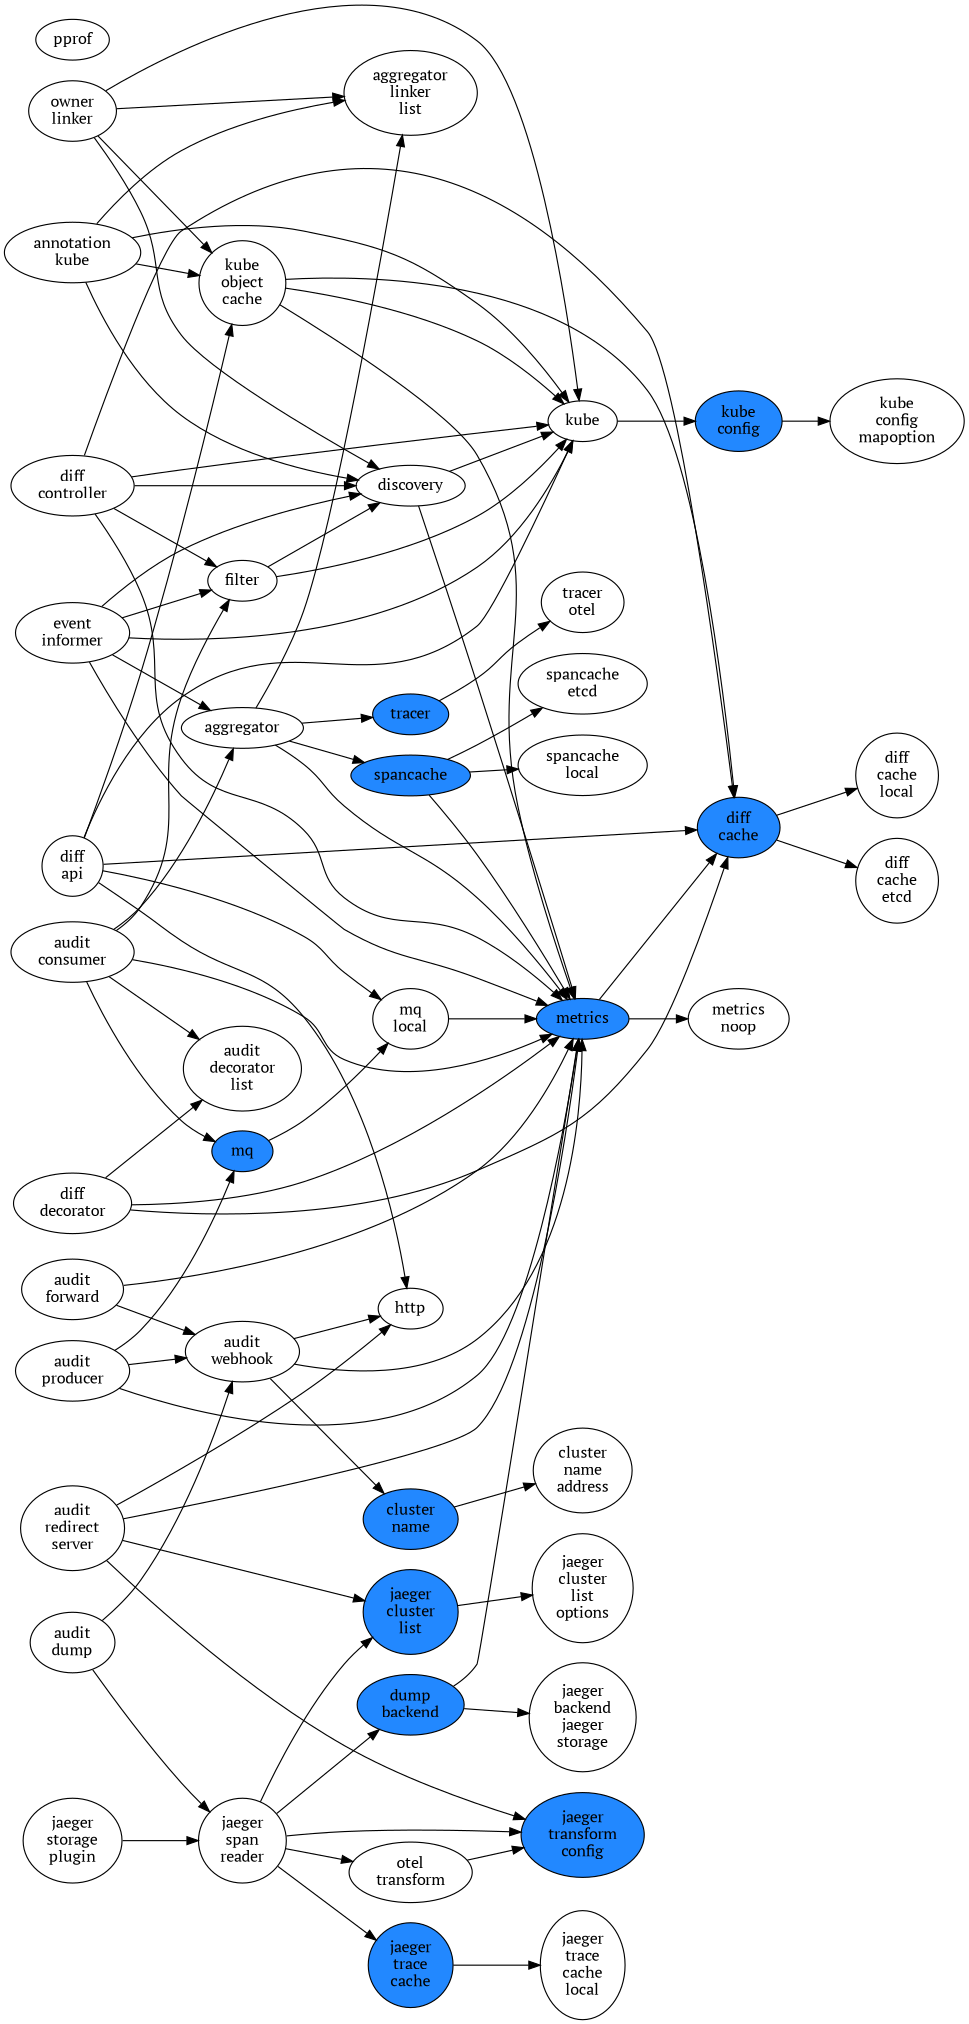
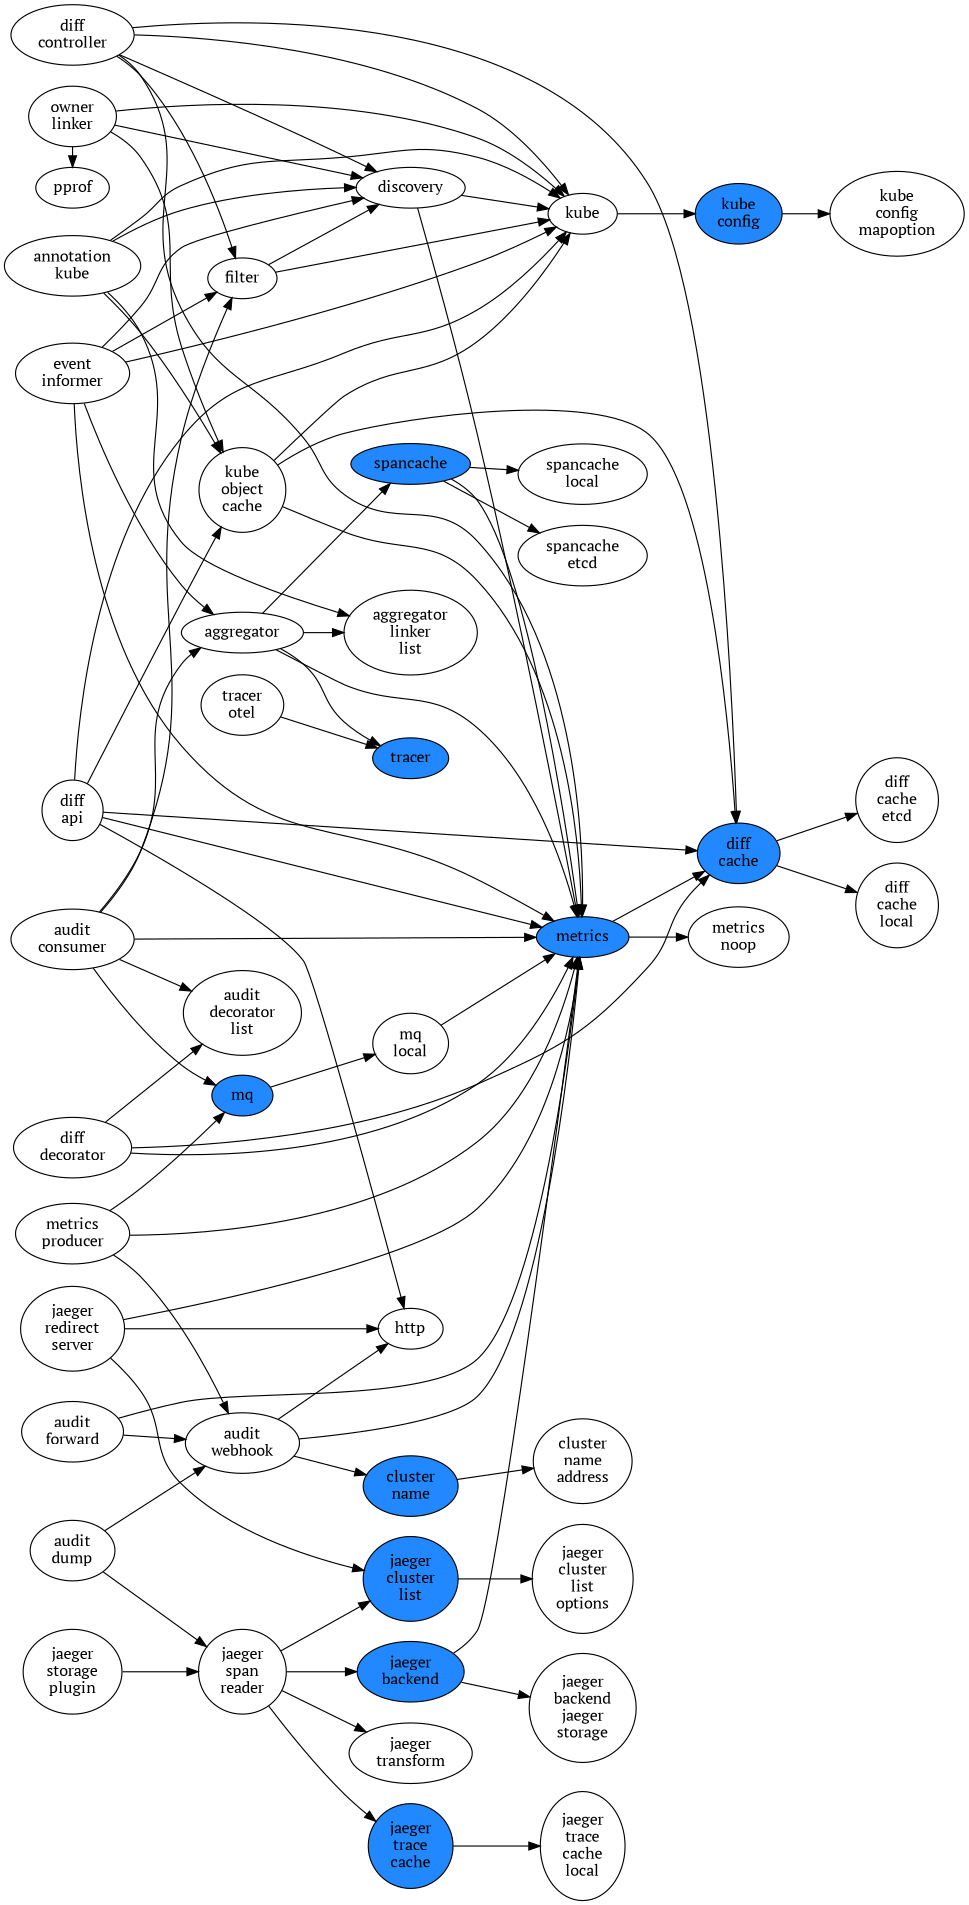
  digraph {
    fontname="PT Serif"
    rankdir=LR
    node [fillcolor=white fontname="PT Serif"]
    edge [fontname="PT Serif"]
    n1 [label="annotation\nkube"]
    n2 [label="audit\nconsumer"]
    n3 [label="audit\ndump"]
    n4 [label="audit\nforward"]
-   n5 [label="audit\nproducer"]
+   n5 [label="metrics\nproducer"]
    n6 [label="diff\napi"]
    n7 [label="diff\ncontroller"]
    n8 [label="diff\ndecorator"]
    n9 [label="event\ninformer"]
-   n10 [label="audit\nredirect\nserver"]
+   n10 [label="jaeger\nredirect\nserver"]
    n11 [label="jaeger\nstorage\nplugin"]
    n12 [label="owner\nlinker"]
    n13 [label=pprof]
    n14 [label="aggregator\nlinker\nlist"]
    n15 [label=discovery]
    n16 [label=kube]
    n17 [label="kube\nobject\ncache"]
    n18 [label=aggregator]
    n19 [label="audit\ndecorator\nlist"]
    n20 [label=filter]
    n21 [fillcolor="#2288ff" label=metrics style=filled]
    n22 [fillcolor="#2288ff" label=mq style=filled]
    n23 [label="audit\nwebhook"]
    n24 [label="jaeger\nspan\nreader"]
    n25 [fillcolor="#2288ff" label="diff\ncache" style=filled]
    n26 [label=http]
    n27 [fillcolor="#2288ff" label="jaeger\ncluster\nlist" style=filled]
-   n28 [fillcolor="#2288ff" label="jaeger\ntransform\nconfig" style=filled]
    n29 [fillcolor="#2288ff" label="kube\nconfig" style=filled]
    n30 [fillcolor="#2288ff" label=spancache style=filled]
    n31 [fillcolor="#2288ff" label=tracer style=filled]
    n32 [label="metrics\nnoop"]
    n33 [label="mq\nlocal"]
    n34 [fillcolor="#2288ff" label="cluster\nname" style=filled]
    n35 [label="diff\ncache\netcd"]
    n36 [label="diff\ncache\nlocal"]
    n37 [label="jaeger\ncluster\nlist\noptions"]
-   n38 [fillcolor="#2288ff" label="dump\nbackend" style=filled]
+   n38 [fillcolor="#2288ff" label="jaeger\nbackend" style=filled]
    n39 [fillcolor="#2288ff" label="jaeger\ntrace\ncache" style=filled]
-   n40 [label="otel\ntransform"]
+   n40 [label="jaeger\ntransform"]
    n41 [label="spancache\netcd"]
    n42 [label="spancache\nlocal"]
    n43 [label="tracer\notel"]
    n44 [label="cluster\nname\naddress"]
    n45 [label="jaeger\nbackend\njaeger\nstorage"]
    n46 [label="jaeger\ntrace\ncache\nlocal"]
    n47 [label="kube\nconfig\nmapoption"]
    subgraph sub_1 {
      rank=source
      n1
      n2
      n3
      n4
      n5
      n6
      n7
      n8
      n9
      n10
      n11
      n12
      n13
    }
    n1 -> n14
    n1 -> n15
    n1 -> n16
    n1 -> n17
    n2 -> n18
    n2 -> n19
    n2 -> n20
    n2 -> n21
    n2 -> n22
    n3 -> n23
    n3 -> n24
    n4 -> n21
    n4 -> n23
    n5 -> n21
    n5 -> n22
    n5 -> n23
    n6 -> n16
    n6 -> n17
-   n6 -> n33
+   n6 -> n21
    n6 -> n25
    n6 -> n26
    n7 -> n15
    n7 -> n16
    n7 -> n20
    n7 -> n21
    n7 -> n25
    n8 -> n19
    n8 -> n21
    n8 -> n25
    n9 -> n15
    n9 -> n16
    n9 -> n18
    n9 -> n20
    n9 -> n21
    n10 -> n21
    n10 -> n26
    n10 -> n27
-   n10 -> n28
    n11 -> n24
-   n12 -> n14
+   n12 -> n13
    n12 -> n15
    n12 -> n16
    n12 -> n17
    n15 -> n16
    n15 -> n21
    n16 -> n29
    n17 -> n16
    n17 -> n21
    n17 -> n25
    n18 -> n14
    n18 -> n21
    n18 -> n30
    n18 -> n31
    n20 -> n15
    n20 -> n16
    n21 -> n25
    n21 -> n32
    n22 -> n33
    n23 -> n21
    n23 -> n26
    n23 -> n34
    n24 -> n27
-   n24 -> n28
    n24 -> n38
    n24 -> n39
    n24 -> n40
    n25 -> n35
    n25 -> n36
    n27 -> n37
    n29 -> n47
    n30 -> n21
    n30 -> n41
    n30 -> n42
-   n31 -> n43
+   n43 -> n31
    n33 -> n21
    n34 -> n44
    n38 -> n21
    n38 -> n45
    n39 -> n46
-   n40 -> n28
  }
